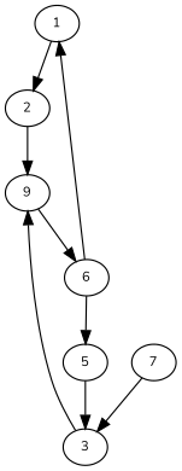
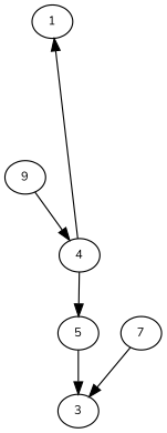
  digraph {
    fontname=Nunito
    node [fontname=Nunito fontsize=10]
    edge [fontname=Nunito]
    1 [height=0.01 width=0.01]
-   2 [height=0.01 width=0.01]
    n3 [height=0.01 label=9 width=0.01]
-   6 [height=0.01 width=0.01]
+   6 [height=0.01 width=0.01 label=4]
    5 [height=0.01 width=0.01]
    3 [height=0.01 width=0.01]
    7 [height=0.01 width=0.01]
-   1 -> 2
-   2 -> n3
    n3 -> 6
    6 -> 1
    6 -> 5
    5 -> 3
-   3 -> n3
    7 -> 3
  }
